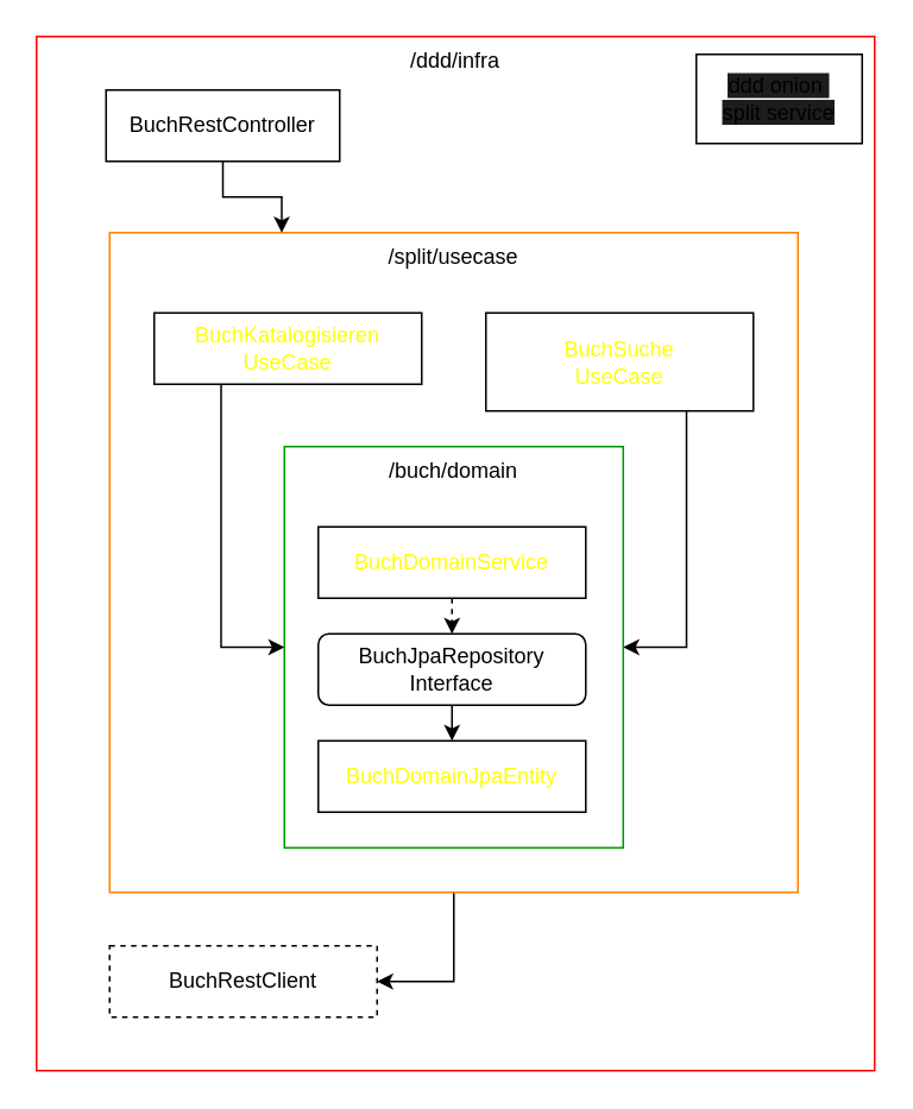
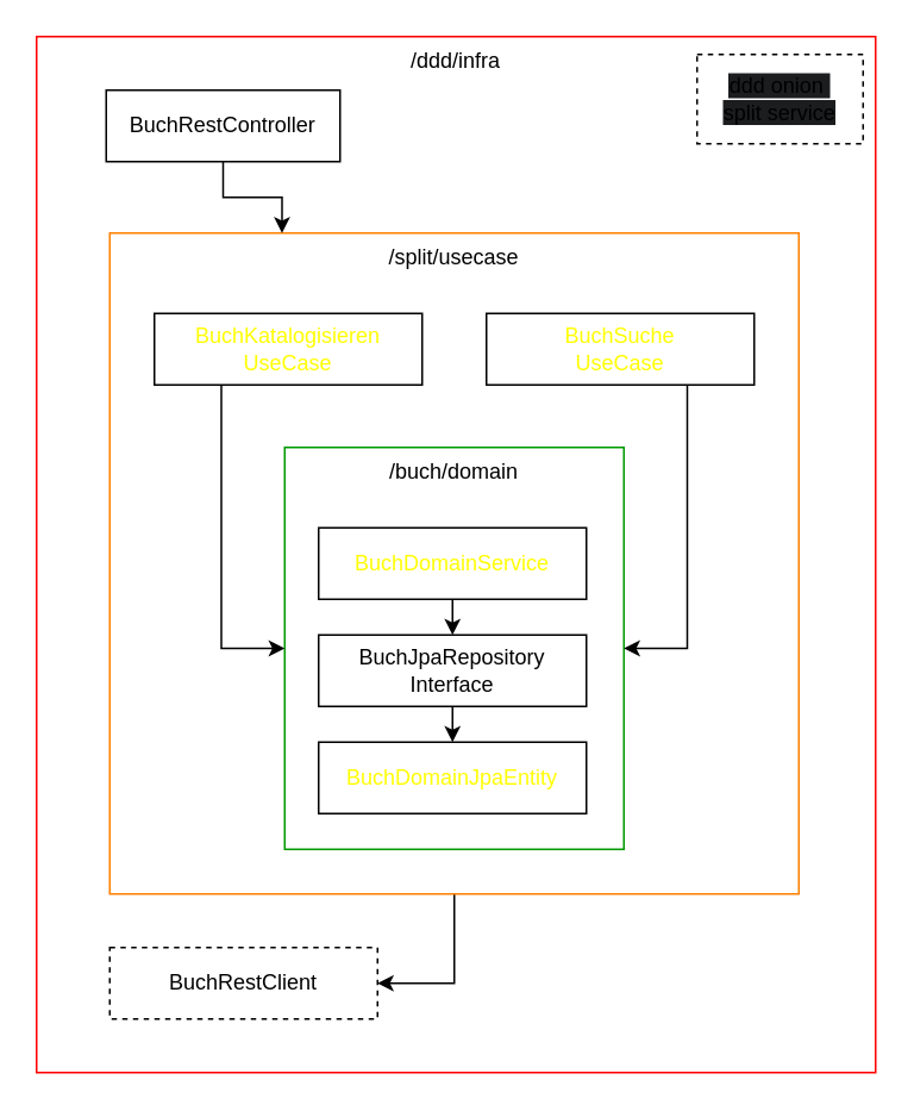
  <mxCell id="0" />
  <mxCell id="1" parent="0" />
  <mxCell id="2" value="/ddd/infra" style="rounded=0;whiteSpace=wrap;html=1;labelPosition=center;verticalLabelPosition=middle;align=center;verticalAlign=top;strokeColor=#FF0000;" parent="1" vertex="1"><mxGeometry x="20" y="20" width="470" height="580" as="geometry" /></mxCell>
  <mxCell id="3" style="edgeStyle=orthogonalEdgeStyle;rounded=0;orthogonalLoop=1;jettySize=auto;html=1;exitX=0.5;exitY=1;exitDx=0;exitDy=0;entryX=1;entryY=0.5;entryDx=0;entryDy=0;" parent="1" source="4" target="13" edge="1"><mxGeometry relative="1" as="geometry" /></mxCell>
  <mxCell id="4" value="/split/usecase" style="rounded=0;whiteSpace=wrap;html=1;labelPosition=center;verticalLabelPosition=middle;align=center;verticalAlign=top;strokeColor=#FF8000;" parent="1" vertex="1"><mxGeometry x="61" y="130" width="386" height="370" as="geometry" /></mxCell>
  <mxCell id="5" value="/buch/domain" style="rounded=0;whiteSpace=wrap;html=1;labelPosition=center;verticalLabelPosition=middle;align=center;verticalAlign=top;strokeColor=#009900;" parent="1" vertex="1"><mxGeometry x="159" y="250" width="190" height="225" as="geometry" /></mxCell>
  <mxCell id="6" style="edgeStyle=orthogonalEdgeStyle;shape=connector;rounded=0;orthogonalLoop=1;jettySize=auto;html=1;exitX=0.5;exitY=1;exitDx=0;exitDy=0;entryX=0.25;entryY=0;entryDx=0;entryDy=0;strokeColor=default;align=center;verticalAlign=middle;fontFamily=Helvetica;fontSize=11;fontColor=default;labelBackgroundColor=default;endArrow=classic;endFill=1;" edge="1" parent="1" source="7" target="4"><mxGeometry relative="1" as="geometry" /></mxCell>
  <mxCell id="7" value="BuchRestController" style="rounded=0;whiteSpace=wrap;html=1;labelPosition=center;verticalLabelPosition=middle;align=center;verticalAlign=middle;" parent="1" vertex="1"><mxGeometry x="59" y="50" width="131" height="40" as="geometry" /></mxCell>
- <mxCell id="8" style="edgeStyle=orthogonalEdgeStyle;rounded=0;orthogonalLoop=1;jettySize=auto;html=1;exitX=0.5;exitY=1;exitDx=0;exitDy=0;entryX=0.5;entryY=0;entryDx=0;entryDy=0;dashed=1;" parent="1" source="9" target="11" edge="1"><mxGeometry relative="1" as="geometry" /></mxCell>
+ <mxCell id="8" style="edgeStyle=orthogonalEdgeStyle;rounded=0;orthogonalLoop=1;jettySize=auto;html=1;exitX=0.5;exitY=1;exitDx=0;exitDy=0;entryX=0.5;entryY=0;entryDx=0;entryDy=0;" parent="1" source="9" target="11" edge="1"><mxGeometry relative="1" as="geometry" /></mxCell>
  <mxCell id="9" value="BuchDomainService" style="rounded=0;whiteSpace=wrap;html=1;labelPosition=center;verticalLabelPosition=middle;align=center;verticalAlign=middle;fontStyle=0;fontColor=#FFFF00;" parent="1" vertex="1"><mxGeometry x="178" y="295" width="150" height="40" as="geometry" /></mxCell>
  <mxCell id="10" style="edgeStyle=orthogonalEdgeStyle;rounded=0;orthogonalLoop=1;jettySize=auto;html=1;exitX=0.5;exitY=1;exitDx=0;exitDy=0;entryX=0.5;entryY=0;entryDx=0;entryDy=0;" parent="1" source="11" target="12" edge="1"><mxGeometry relative="1" as="geometry" /></mxCell>
- <mxCell id="11" value="BuchJpaRepository&lt;div&gt;Interface&lt;/div&gt;" style="whiteSpace=wrap;html=1;labelPosition=center;verticalLabelPosition=middle;align=center;verticalAlign=middle;rounded=1;" parent="1" vertex="1"><mxGeometry x="178" y="355" width="150" height="40" as="geometry" /></mxCell>
+ <mxCell id="11" value="BuchJpaRepository&lt;div&gt;Interface&lt;/div&gt;" style="rounded=0;whiteSpace=wrap;html=1;labelPosition=center;verticalLabelPosition=middle;align=center;verticalAlign=middle;" parent="1" vertex="1"><mxGeometry x="178" y="355" width="150" height="40" as="geometry" /></mxCell>
  <mxCell id="12" value="BuchDomainJpaEntity" style="rounded=0;whiteSpace=wrap;html=1;labelPosition=center;verticalLabelPosition=middle;align=center;verticalAlign=middle;fontStyle=0;fontColor=#FFFF00;" parent="1" vertex="1"><mxGeometry x="178" y="415" width="150" height="40" as="geometry" /></mxCell>
  <mxCell id="13" value="BuchRestClient" style="rounded=0;whiteSpace=wrap;html=1;labelPosition=center;verticalLabelPosition=middle;align=center;verticalAlign=middle;dashed=1;" parent="1" vertex="1"><mxGeometry x="61" y="530" width="150" height="40" as="geometry" /></mxCell>
  <mxCell id="14" style="edgeStyle=orthogonalEdgeStyle;shape=connector;rounded=0;orthogonalLoop=1;jettySize=auto;html=1;exitX=0.25;exitY=1;exitDx=0;exitDy=0;entryX=0;entryY=0.5;entryDx=0;entryDy=0;strokeColor=default;align=center;verticalAlign=middle;fontFamily=Helvetica;fontSize=11;fontColor=default;labelBackgroundColor=default;endArrow=classic;endFill=1;" edge="1" parent="1" source="15" target="5"><mxGeometry relative="1" as="geometry" /></mxCell>
  <mxCell id="15" value="BuchKatalogisieren&lt;div&gt;UseCase&lt;/div&gt;" style="rounded=0;whiteSpace=wrap;html=1;labelPosition=center;verticalLabelPosition=middle;align=center;verticalAlign=middle;fontStyle=0;fontColor=#FFFF00;" parent="1" vertex="1"><mxGeometry x="86" y="175" width="150" height="40" as="geometry" /></mxCell>
  <mxCell id="16" style="edgeStyle=orthogonalEdgeStyle;shape=connector;rounded=0;orthogonalLoop=1;jettySize=auto;html=1;exitX=0.75;exitY=1;exitDx=0;exitDy=0;entryX=1;entryY=0.5;entryDx=0;entryDy=0;strokeColor=default;align=center;verticalAlign=middle;fontFamily=Helvetica;fontSize=11;fontColor=default;labelBackgroundColor=default;endArrow=classic;endFill=1;" edge="1" parent="1" source="17" target="5"><mxGeometry relative="1" as="geometry" /></mxCell>
- <mxCell id="17" value="BuchSuche&lt;div&gt;UseCase&lt;/div&gt;" style="rounded=0;whiteSpace=wrap;html=1;labelPosition=center;verticalLabelPosition=middle;align=center;verticalAlign=middle;fontStyle=0;fontColor=#FFFF00;" parent="1" vertex="1"><mxGeometry x="272" y="175" width="150" height="55" as="geometry" /></mxCell>
- <mxCell id="18" value="&lt;span style=&quot;font-size: 12px; background-color: rgb(27, 29, 30);&quot;&gt;ddd onion&amp;nbsp;&lt;/span&gt;&lt;div&gt;&lt;span style=&quot;font-size: 12px; background-color: rgb(27, 29, 30);&quot;&gt;split service&lt;/span&gt;&lt;/div&gt;" style="rounded=0;whiteSpace=wrap;html=1;fontFamily=Helvetica;fontSize=11;fontColor=default;labelBackgroundColor=default;dashed=0;" vertex="1" parent="1"><mxGeometry x="390" y="30" width="93" height="50" as="geometry" /></mxCell>
+ <mxCell id="17" value="BuchSuche&lt;div&gt;UseCase&lt;/div&gt;" style="rounded=0;whiteSpace=wrap;html=1;labelPosition=center;verticalLabelPosition=middle;align=center;verticalAlign=middle;fontStyle=0;fontColor=#FFFF00;" parent="1" vertex="1"><mxGeometry x="272" y="175" width="150" height="40" as="geometry" /></mxCell>
+ <mxCell id="18" value="&lt;span style=&quot;font-size: 12px; background-color: rgb(27, 29, 30);&quot;&gt;ddd onion&amp;nbsp;&lt;/span&gt;&lt;div&gt;&lt;span style=&quot;font-size: 12px; background-color: rgb(27, 29, 30);&quot;&gt;split service&lt;/span&gt;&lt;/div&gt;" style="rounded=0;whiteSpace=wrap;html=1;fontFamily=Helvetica;fontSize=11;fontColor=default;labelBackgroundColor=default;dashed=1;" vertex="1" parent="1"><mxGeometry x="390" y="30" width="93" height="50" as="geometry" /></mxCell>
